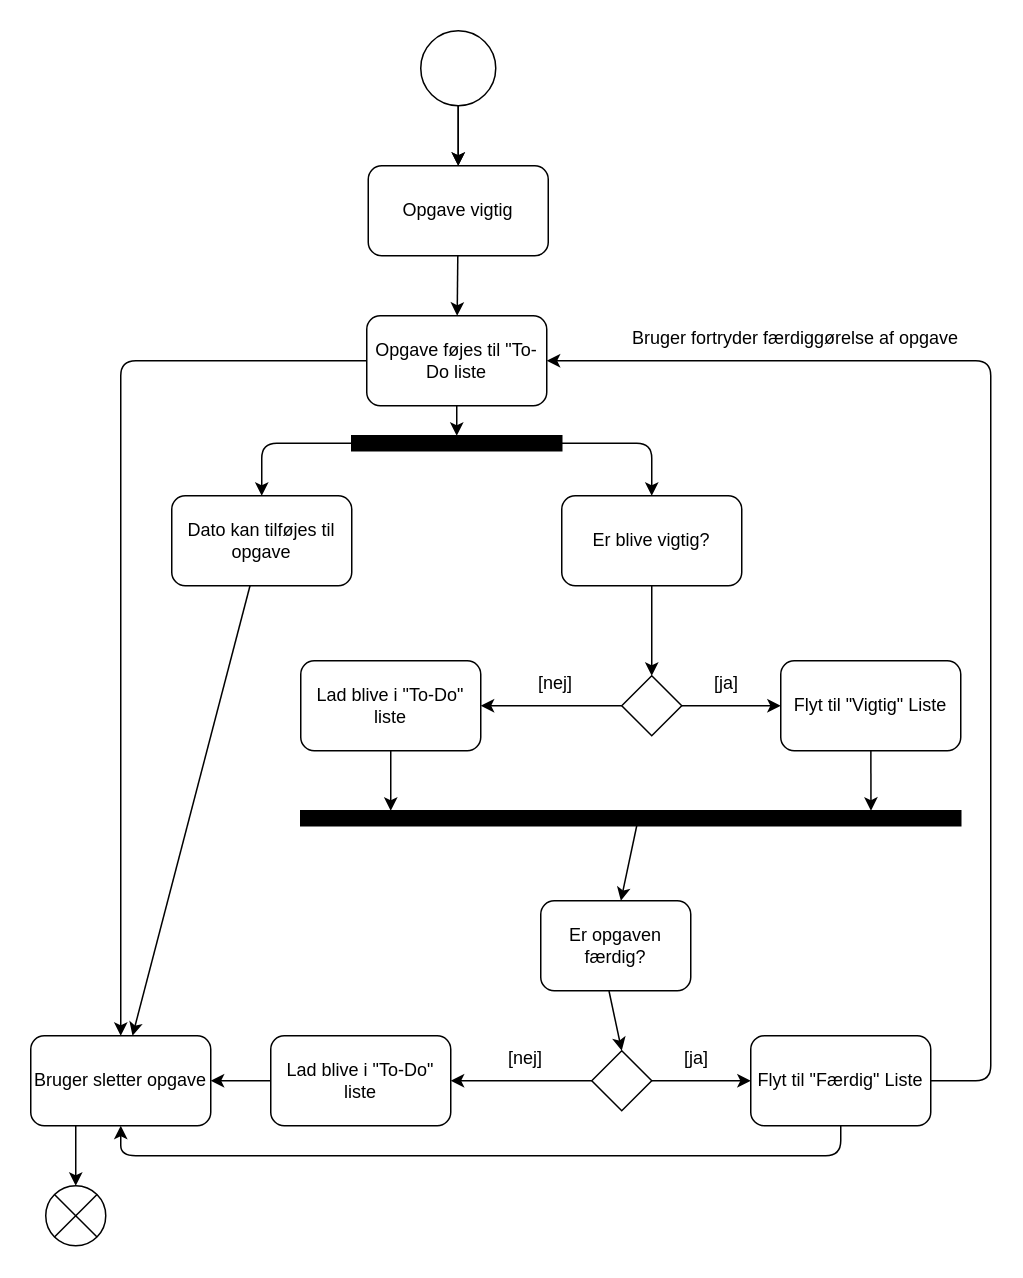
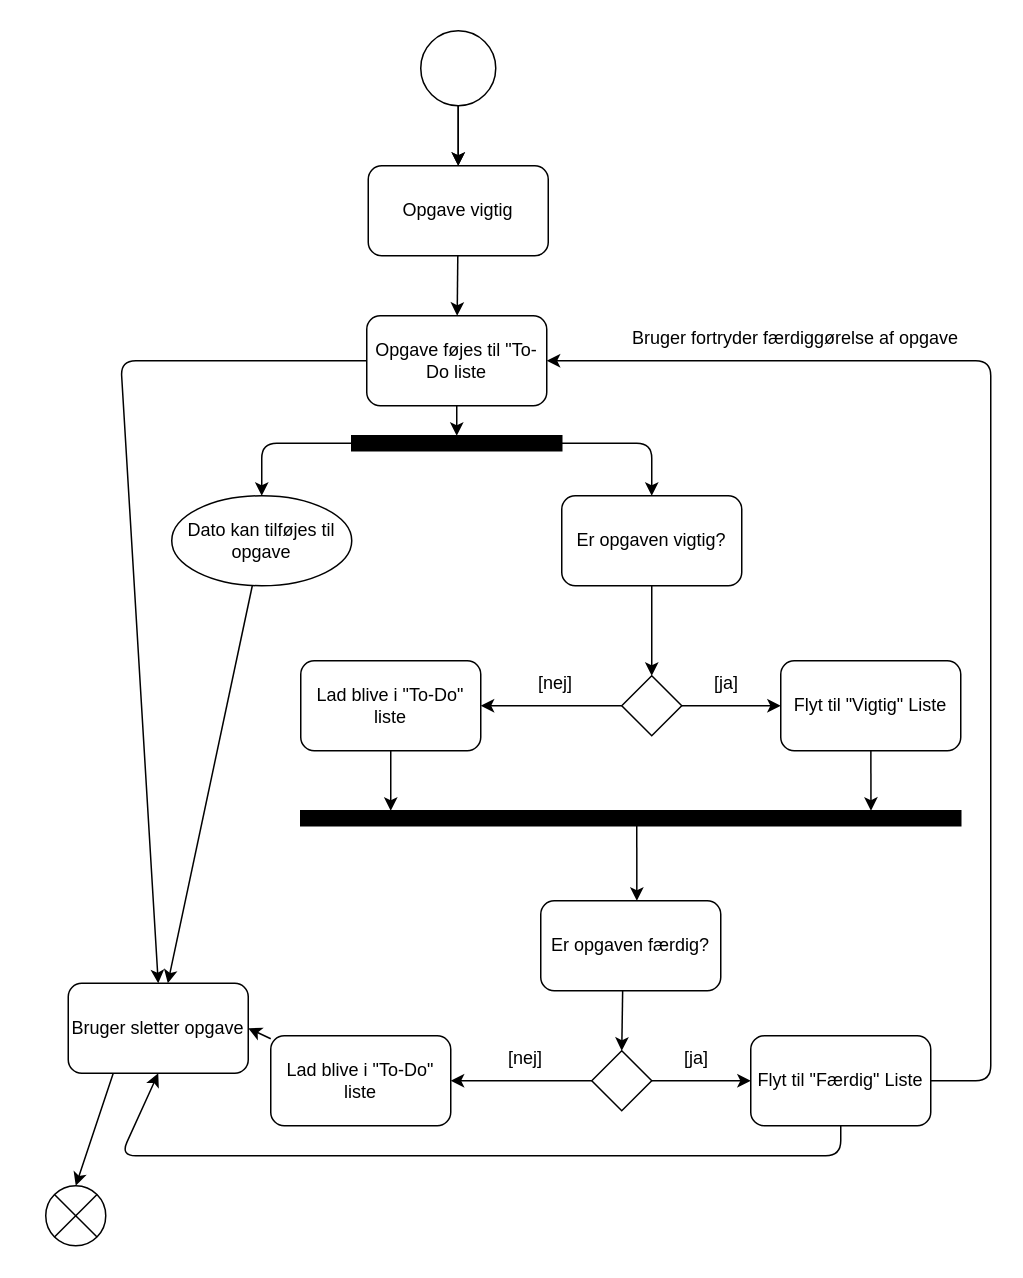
  <mxCell id="0" />
  <mxCell id="1" parent="0" />
  <mxCell id="2" value="" style="edgeStyle=none;html=1;fontColor=#000000;" edge="1" parent="1" source="4" target="6"><mxGeometry relative="1" as="geometry" /></mxCell>
  <mxCell id="3" style="edgeStyle=none;html=1;entryX=0.5;entryY=0;entryDx=0;entryDy=0;fontColor=#000000;strokeColor=#000000;" edge="1" parent="1" source="4" target="6"><mxGeometry relative="1" as="geometry" /></mxCell>
  <mxCell id="4" value="" style="ellipse;whiteSpace=wrap;html=1;aspect=fixed;" vertex="1" parent="1"><mxGeometry x="280" y="20" width="50" height="50" as="geometry" /></mxCell>
  <mxCell id="5" value="" style="edgeStyle=none;html=1;strokeColor=#000000;fontColor=#000000;" edge="1" parent="1" source="6" target="9"><mxGeometry relative="1" as="geometry" /></mxCell>
  <mxCell id="6" value="&lt;font color=&quot;#000000&quot;&gt;Opgave vigtig&lt;/font&gt;" style="rounded=1;whiteSpace=wrap;html=1;fillColor=none;shadow=0;strokeColor=#000000;" vertex="1" parent="1"><mxGeometry x="245" y="110" width="120" height="60" as="geometry" /></mxCell>
  <mxCell id="7" style="edgeStyle=none;html=1;entryX=0.5;entryY=0;entryDx=0;entryDy=0;strokeColor=#000000;fontColor=#000000;" edge="1" parent="1" source="9" target="25"><mxGeometry relative="1" as="geometry" /></mxCell>
  <mxCell id="8" style="edgeStyle=none;html=1;entryX=0.5;entryY=0;entryDx=0;entryDy=0;strokeColor=#000000;fontColor=#000000;" edge="1" parent="1" source="9" target="31"><mxGeometry relative="1" as="geometry"><Array as="points"><mxPoint x="80" y="240" /></Array></mxGeometry></mxCell>
  <mxCell id="9" value="&lt;font color=&quot;#000000&quot;&gt;Opgave føjes til &quot;To-Do liste&lt;/font&gt;" style="rounded=1;whiteSpace=wrap;html=1;fillColor=none;shadow=0;strokeColor=#000000;" vertex="1" parent="1"><mxGeometry x="244" y="210" width="120" height="60" as="geometry" /></mxCell>
  <mxCell id="10" style="edgeStyle=none;html=1;strokeColor=#000000;fontColor=#000000;" edge="1" parent="1" source="11" target="31"><mxGeometry relative="1" as="geometry" /></mxCell>
- <mxCell id="11" value="&lt;font color=&quot;#000000&quot;&gt;Dato kan tilføjes til opgave&lt;/font&gt;" style="rounded=1;whiteSpace=wrap;html=1;fillColor=none;shadow=0;strokeColor=#000000;" vertex="1" parent="1"><mxGeometry x="114" y="330" width="120" height="60" as="geometry" /></mxCell>
+ <mxCell id="11" value="&lt;font color=&quot;#000000&quot;&gt;Dato kan tilføjes til opgave&lt;/font&gt;" style="ellipse;whiteSpace=wrap;html=1;fillColor=none;shadow=0;strokeColor=#000000;" vertex="1" parent="1"><mxGeometry x="114" y="330" width="120" height="60" as="geometry" /></mxCell>
  <mxCell id="12" value="" style="edgeStyle=none;html=1;strokeColor=#000000;fontColor=#000000;" edge="1" parent="1" source="14"><mxGeometry relative="1" as="geometry"><mxPoint x="520" y="470" as="targetPoint" /></mxGeometry></mxCell>
  <mxCell id="13" value="" style="edgeStyle=none;html=1;strokeColor=#000000;fontColor=#000000;entryX=1;entryY=0.5;entryDx=0;entryDy=0;" edge="1" parent="1" source="14" target="16"><mxGeometry relative="1" as="geometry"><mxPoint x="390" y="470" as="targetPoint" /></mxGeometry></mxCell>
  <mxCell id="14" value="" style="rhombus;whiteSpace=wrap;html=1;shadow=0;strokeColor=#000000;fontColor=#000000;fillColor=none;" vertex="1" parent="1"><mxGeometry x="414" y="450" width="40" height="40" as="geometry" /></mxCell>
  <mxCell id="15" style="edgeStyle=none;html=1;strokeColor=#000000;fontColor=#000000;" edge="1" parent="1" source="16"><mxGeometry relative="1" as="geometry"><mxPoint x="260" y="540" as="targetPoint" /></mxGeometry></mxCell>
  <mxCell id="16" value="&lt;font color=&quot;#000000&quot;&gt;Lad blive i &quot;To-Do&quot; liste&lt;/font&gt;" style="rounded=1;whiteSpace=wrap;html=1;fillColor=none;shadow=0;strokeColor=#000000;" vertex="1" parent="1"><mxGeometry x="200" y="440" width="120" height="60" as="geometry" /></mxCell>
  <mxCell id="17" value="[ja]" style="text;html=1;strokeColor=none;fillColor=none;align=center;verticalAlign=middle;whiteSpace=wrap;rounded=0;shadow=0;fontColor=#000000;" vertex="1" parent="1"><mxGeometry x="454" y="440" width="60" height="30" as="geometry" /></mxCell>
  <mxCell id="18" style="edgeStyle=none;html=1;entryX=0.5;entryY=0;entryDx=0;entryDy=0;strokeColor=#000000;fontColor=#000000;" edge="1" parent="1" source="19" target="14"><mxGeometry relative="1" as="geometry" /></mxCell>
- <mxCell id="19" value="&lt;font color=&quot;#000000&quot;&gt;Er blive vigtig?&lt;/font&gt;" style="rounded=1;whiteSpace=wrap;html=1;fillColor=none;shadow=0;strokeColor=#000000;" vertex="1" parent="1"><mxGeometry x="374" y="330" width="120" height="60" as="geometry" /></mxCell>
+ <mxCell id="19" value="&lt;font color=&quot;#000000&quot;&gt;Er opgaven vigtig?&lt;/font&gt;" style="rounded=1;whiteSpace=wrap;html=1;fillColor=none;shadow=0;strokeColor=#000000;" vertex="1" parent="1"><mxGeometry x="374" y="330" width="120" height="60" as="geometry" /></mxCell>
  <mxCell id="20" style="edgeStyle=none;html=1;entryX=0.864;entryY=0;entryDx=0;entryDy=0;entryPerimeter=0;strokeColor=#000000;fontColor=#000000;" edge="1" parent="1" source="21" target="27"><mxGeometry relative="1" as="geometry" /></mxCell>
  <mxCell id="21" value="&lt;font color=&quot;#000000&quot;&gt;Flyt til &quot;Vigtig&quot; Liste&lt;/font&gt;" style="rounded=1;whiteSpace=wrap;html=1;fillColor=none;shadow=0;strokeColor=#000000;" vertex="1" parent="1"><mxGeometry x="520" y="440" width="120" height="60" as="geometry" /></mxCell>
  <mxCell id="22" value="[nej]" style="text;html=1;strokeColor=none;fillColor=none;align=center;verticalAlign=middle;whiteSpace=wrap;rounded=0;shadow=0;fontColor=#000000;" vertex="1" parent="1"><mxGeometry x="340" y="440" width="60" height="30" as="geometry" /></mxCell>
  <mxCell id="23" style="edgeStyle=none;html=1;entryX=0.5;entryY=0;entryDx=0;entryDy=0;strokeColor=#000000;fontColor=#000000;" edge="1" parent="1" source="25" target="11"><mxGeometry relative="1" as="geometry"><Array as="points"><mxPoint x="174" y="295" /></Array></mxGeometry></mxCell>
  <mxCell id="24" style="edgeStyle=none;html=1;entryX=0.5;entryY=0;entryDx=0;entryDy=0;strokeColor=#000000;fontColor=#000000;" edge="1" parent="1" source="25" target="19"><mxGeometry relative="1" as="geometry"><Array as="points"><mxPoint x="434" y="295" /></Array></mxGeometry></mxCell>
  <mxCell id="25" value="" style="rounded=0;whiteSpace=wrap;html=1;shadow=0;strokeColor=#000000;fontColor=#000000;fillColor=#000000;" vertex="1" parent="1"><mxGeometry x="234" y="290" width="140" height="10" as="geometry" /></mxCell>
  <mxCell id="26" style="edgeStyle=none;html=1;entryX=0.534;entryY=0;entryDx=0;entryDy=0;strokeColor=#000000;fontColor=#000000;entryPerimeter=0;" edge="1" parent="1" target="29"><mxGeometry relative="1" as="geometry"><mxPoint x="424" y="550" as="sourcePoint" /></mxGeometry></mxCell>
  <mxCell id="27" value="" style="rounded=0;whiteSpace=wrap;html=1;shadow=0;strokeColor=#000000;fontColor=#000000;fillColor=#000000;" vertex="1" parent="1"><mxGeometry x="200" y="540" width="440" height="10" as="geometry" /></mxCell>
  <mxCell id="28" style="edgeStyle=none;html=1;entryX=0.5;entryY=0;entryDx=0;entryDy=0;strokeColor=#000000;fontColor=#000000;exitX=0.455;exitY=1.003;exitDx=0;exitDy=0;exitPerimeter=0;" edge="1" parent="1" source="29" target="34"><mxGeometry relative="1" as="geometry" /></mxCell>
- <mxCell id="29" value="&lt;font color=&quot;#000000&quot;&gt;Er opgaven færdig?&lt;/font&gt;" style="rounded=1;whiteSpace=wrap;html=1;fillColor=none;shadow=0;strokeColor=#000000;" vertex="1" parent="1"><mxGeometry x="360" y="600" width="100" height="60" as="geometry" /></mxCell>
+ <mxCell id="29" value="&lt;font color=&quot;#000000&quot;&gt;Er opgaven færdig?&lt;/font&gt;" style="rounded=1;whiteSpace=wrap;html=1;fillColor=none;shadow=0;strokeColor=#000000;" vertex="1" parent="1"><mxGeometry x="360" y="600" width="120" height="60" as="geometry" /></mxCell>
  <mxCell id="30" style="edgeStyle=none;html=1;strokeColor=#000000;fontColor=#000000;exitX=0.25;exitY=1;exitDx=0;exitDy=0;" edge="1" parent="1" source="31"><mxGeometry relative="1" as="geometry"><mxPoint x="50" y="790" as="targetPoint" /></mxGeometry></mxCell>
- <mxCell id="31" value="&lt;font color=&quot;#000000&quot;&gt;Bruger sletter opgave&lt;/font&gt;" style="rounded=1;whiteSpace=wrap;html=1;fillColor=none;shadow=0;strokeColor=#000000;" vertex="1" parent="1"><mxGeometry x="20" y="690" width="120" height="60" as="geometry" /></mxCell>
+ <mxCell id="31" value="&lt;font color=&quot;#000000&quot;&gt;Bruger sletter opgave&lt;/font&gt;" style="rounded=1;whiteSpace=wrap;html=1;fillColor=none;shadow=0;strokeColor=#000000;" vertex="1" parent="1"><mxGeometry x="45" y="655" width="120" height="60" as="geometry" /></mxCell>
  <mxCell id="32" value="" style="edgeStyle=none;html=1;strokeColor=#000000;fontColor=#000000;" edge="1" parent="1" source="34"><mxGeometry relative="1" as="geometry"><mxPoint x="500" y="720" as="targetPoint" /></mxGeometry></mxCell>
  <mxCell id="33" value="" style="edgeStyle=none;html=1;strokeColor=#000000;fontColor=#000000;entryX=1;entryY=0.5;entryDx=0;entryDy=0;" edge="1" parent="1" source="34" target="36"><mxGeometry relative="1" as="geometry"><mxPoint x="370" y="720" as="targetPoint" /></mxGeometry></mxCell>
  <mxCell id="34" value="" style="rhombus;whiteSpace=wrap;html=1;shadow=0;strokeColor=#000000;fontColor=#000000;fillColor=none;" vertex="1" parent="1"><mxGeometry x="394" y="700" width="40" height="40" as="geometry" /></mxCell>
  <mxCell id="35" style="edgeStyle=none;html=1;entryX=1;entryY=0.5;entryDx=0;entryDy=0;strokeColor=#000000;fontColor=#000000;" edge="1" parent="1" source="36" target="31"><mxGeometry relative="1" as="geometry" /></mxCell>
  <mxCell id="36" value="&lt;font color=&quot;#000000&quot;&gt;Lad blive i &quot;To-Do&quot; liste&lt;/font&gt;" style="rounded=1;whiteSpace=wrap;html=1;fillColor=none;shadow=0;strokeColor=#000000;" vertex="1" parent="1"><mxGeometry x="180" y="690" width="120" height="60" as="geometry" /></mxCell>
  <mxCell id="37" value="[ja]" style="text;html=1;strokeColor=none;fillColor=none;align=center;verticalAlign=middle;whiteSpace=wrap;rounded=0;shadow=0;fontColor=#000000;" vertex="1" parent="1"><mxGeometry x="434" y="690" width="60" height="30" as="geometry" /></mxCell>
  <mxCell id="38" style="edgeStyle=none;html=1;entryX=1;entryY=0.5;entryDx=0;entryDy=0;strokeColor=#000000;fontColor=#000000;exitX=1;exitY=0.5;exitDx=0;exitDy=0;" edge="1" parent="1" source="40" target="9"><mxGeometry relative="1" as="geometry"><mxPoint x="700" y="720" as="sourcePoint" /><Array as="points"><mxPoint x="660" y="720" /><mxPoint x="660" y="240" /></Array></mxGeometry></mxCell>
  <mxCell id="39" style="edgeStyle=none;html=1;entryX=0.5;entryY=1;entryDx=0;entryDy=0;strokeColor=#000000;fontColor=#000000;" edge="1" parent="1" source="40" target="31"><mxGeometry relative="1" as="geometry"><Array as="points"><mxPoint x="560" y="770" /><mxPoint x="80" y="770" /></Array></mxGeometry></mxCell>
  <mxCell id="40" value="&lt;font color=&quot;#000000&quot;&gt;Flyt til &quot;Færdig&quot; Liste&lt;/font&gt;" style="rounded=1;whiteSpace=wrap;html=1;fillColor=none;shadow=0;strokeColor=#000000;" vertex="1" parent="1"><mxGeometry x="500" y="690" width="120" height="60" as="geometry" /></mxCell>
  <mxCell id="41" value="[nej]" style="text;html=1;strokeColor=none;fillColor=none;align=center;verticalAlign=middle;whiteSpace=wrap;rounded=0;shadow=0;fontColor=#000000;" vertex="1" parent="1"><mxGeometry x="320" y="690" width="60" height="30" as="geometry" /></mxCell>
  <mxCell id="42" value="Bruger fortryder færdiggørelse af opgave" style="text;html=1;strokeColor=none;fillColor=none;align=center;verticalAlign=middle;whiteSpace=wrap;rounded=0;shadow=0;fontColor=#000000;" vertex="1" parent="1"><mxGeometry x="410" y="210" width="240" height="30" as="geometry" /></mxCell>
  <mxCell id="43" value="" style="shape=sumEllipse;perimeter=ellipsePerimeter;whiteSpace=wrap;html=1;backgroundOutline=1;shadow=0;strokeColor=#000000;fontColor=#000000;fillColor=none;" vertex="1" parent="1"><mxGeometry x="30" y="790" width="40" height="40" as="geometry" /></mxCell>
